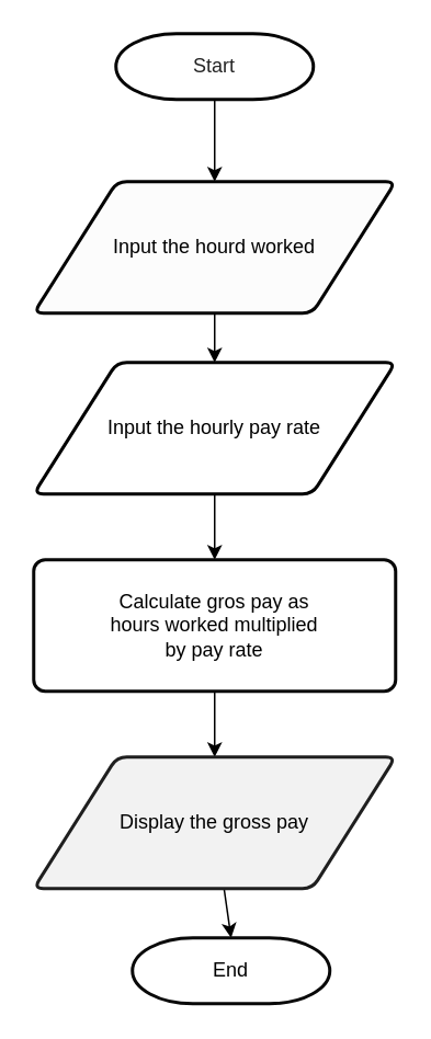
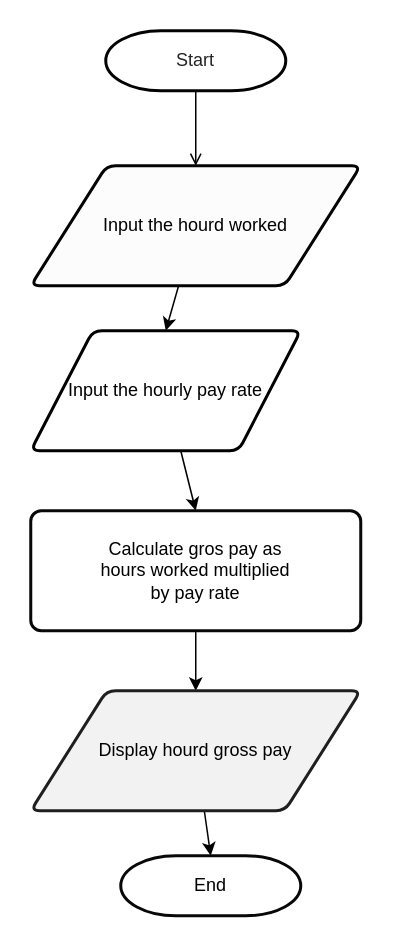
  <mxCell id="0" />
  <mxCell id="1" parent="0" />
- <mxCell id="2" style="edgeStyle=none;html=1;entryX=0.5;entryY=0;entryDx=0;entryDy=0;" edge="1" parent="1" source="3" target="5"><mxGeometry relative="1" as="geometry" /></mxCell>
+ <mxCell id="2" style="edgeStyle=none;html=1;entryX=0.5;entryY=0;entryDx=0;entryDy=0;endArrow=open;" edge="1" parent="1" source="3" target="5"><mxGeometry relative="1" as="geometry" /></mxCell>
  <mxCell id="3" value="Start" style="strokeWidth=2;html=1;shape=mxgraph.flowchart.terminator;whiteSpace=wrap;strokeColor=#030303;fillColor=#FFFFFF;fontColor=#242424;" vertex="1" parent="1"><mxGeometry x="70" y="20" width="120" height="40" as="geometry" /></mxCell>
  <mxCell id="4" style="edgeStyle=none;html=1;entryX=0.5;entryY=0;entryDx=0;entryDy=0;" edge="1" parent="1" source="5" target="7"><mxGeometry relative="1" as="geometry" /></mxCell>
  <mxCell id="5" value="Input the hourd worked" style="shape=parallelogram;html=1;strokeWidth=2;perimeter=parallelogramPerimeter;whiteSpace=wrap;rounded=1;arcSize=12;size=0.23;strokeColor=#030303;fillColor=#FCFCFC;fontColor=#000000;" vertex="1" parent="1"><mxGeometry x="20" y="110" width="220" height="80" as="geometry" /></mxCell>
  <mxCell id="6" style="edgeStyle=none;html=1;entryX=0.5;entryY=0;entryDx=0;entryDy=0;" edge="1" parent="1" source="7" target="9"><mxGeometry relative="1" as="geometry" /></mxCell>
- <mxCell id="7" value="Input the hourly pay rate" style="shape=parallelogram;html=1;strokeWidth=2;perimeter=parallelogramPerimeter;whiteSpace=wrap;rounded=1;arcSize=12;size=0.23;fontColor=#000000;strokeColor=#000000;fillColor=#FFFFFF;" vertex="1" parent="1"><mxGeometry x="20" y="220" width="220" height="80" as="geometry" /></mxCell>
+ <mxCell id="7" value="Input the hourly pay rate" style="shape=parallelogram;html=1;strokeWidth=2;perimeter=parallelogramPerimeter;whiteSpace=wrap;rounded=1;arcSize=12;size=0.23;fontColor=#000000;strokeColor=#000000;fillColor=#FFFFFF;" vertex="1" parent="1"><mxGeometry x="20" y="220" width="180" height="80" as="geometry" /></mxCell>
  <mxCell id="8" style="edgeStyle=none;html=1;entryX=0.5;entryY=0;entryDx=0;entryDy=0;" edge="1" parent="1" source="9" target="11"><mxGeometry relative="1" as="geometry" /></mxCell>
  <mxCell id="9" value="Calculate gros pay as&lt;br&gt;hours worked multiplied&lt;br&gt;by pay rate" style="rounded=1;whiteSpace=wrap;html=1;absoluteArcSize=1;arcSize=14;strokeWidth=2;fontColor=#000000;fillColor=#FFFFFF;strokeColor=#080808;" vertex="1" parent="1"><mxGeometry x="20" y="340" width="220" height="80" as="geometry" /></mxCell>
  <mxCell id="10" style="edgeStyle=none;html=1;entryX=0.5;entryY=0;entryDx=0;entryDy=0;entryPerimeter=0;" edge="1" parent="1" source="11" target="12"><mxGeometry relative="1" as="geometry"><mxPoint x="130" y="560" as="targetPoint" /></mxGeometry></mxCell>
- <mxCell id="11" value="Display the gross pay" style="shape=parallelogram;html=1;strokeWidth=2;perimeter=parallelogramPerimeter;whiteSpace=wrap;rounded=1;arcSize=12;size=0.23;fontColor=#000000;fillColor=#F2F2F2;strokeColor=#1F1F1F;" vertex="1" parent="1"><mxGeometry x="20" y="460" width="220" height="80" as="geometry" /></mxCell>
+ <mxCell id="11" value="Display hourd gross pay" style="shape=parallelogram;html=1;strokeWidth=2;perimeter=parallelogramPerimeter;whiteSpace=wrap;rounded=1;arcSize=12;size=0.23;fontColor=#000000;fillColor=#F2F2F2;strokeColor=#1F1F1F;" vertex="1" parent="1"><mxGeometry x="20" y="460" width="220" height="80" as="geometry" /></mxCell>
  <mxCell id="12" value="End" style="strokeWidth=2;html=1;shape=mxgraph.flowchart.terminator;whiteSpace=wrap;fontColor=#000000;fillColor=#FFFFFF;strokeColor=#080808;" vertex="1" parent="1"><mxGeometry x="80" y="570" width="120" height="40" as="geometry" /></mxCell>
